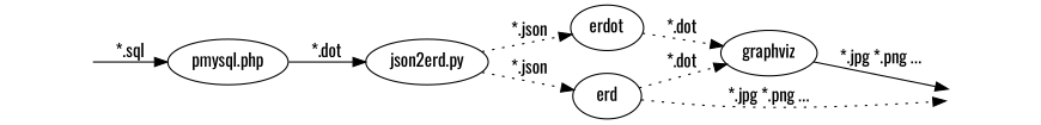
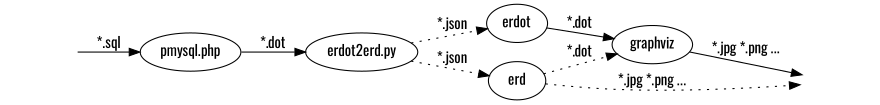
  digraph {
    fontname=Oswald
    rankdir=LR
    node [fontname=Oswald]
    edge [fontname=Oswald style=solid]
    empty1 [style=invis]
    "pmysql.php"
-   "json2erd.py"
+   "json2erd.py" [label="erdot2erd.py"]
    empty2 [style=invis]
    erdot
    erd
    graphviz
    empty1 -> "pmysql.php" [label="*.sql"]
    "pmysql.php" -> "json2erd.py" [label="*.dot"]
    "json2erd.py" -> erdot [label="*.json" style=dotted]
    "json2erd.py" -> erd [label="*.json" style=dotted]
-   erdot -> graphviz [label="*.dot" style=dotted]
+   erdot -> graphviz [label="*.dot"]
    erd -> empty2 [label="*.jpg *.png ..." style=dotted]
    erd -> graphviz [label="*.dot" style=dotted]
    graphviz -> empty2 [label="*.jpg *.png ..."]
  }
